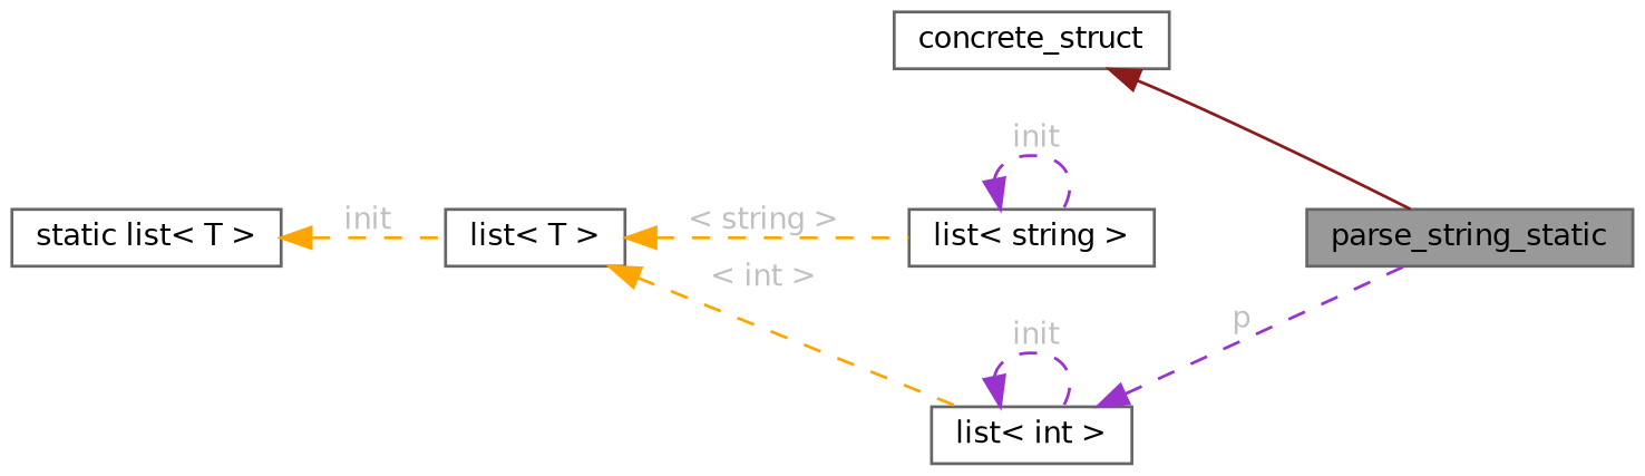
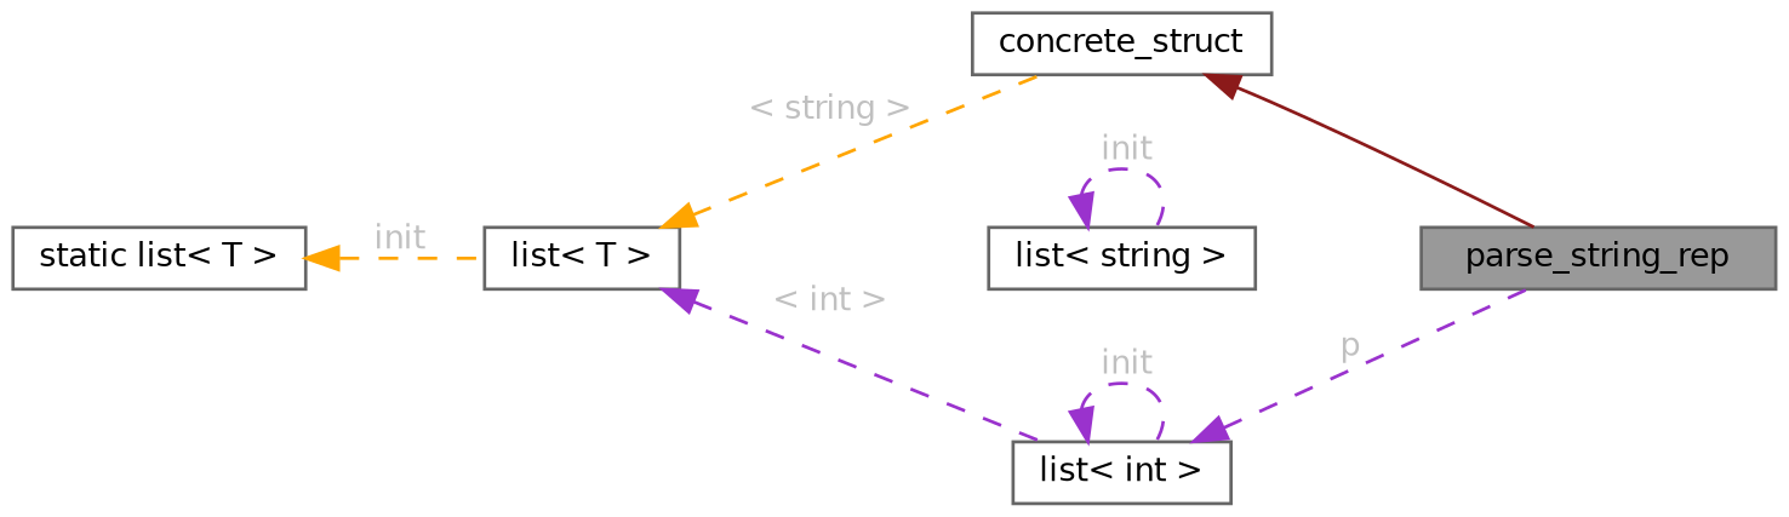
  digraph {
    rankdir=LR
    node [color=gray40 fillcolor=white fontname=Helvetica fontsize=10 shape=box style=filled]
    edge [color=darkorchid3 dir=back fontname=Helvetica fontsize=10 labelfontname=Helvetica labelfontsize=10 style=dashed fontcolor=grey]
-   n1 [fillcolor=grey60 fontcolor=black height=0.2 label=parse_string_static width=0.4]
+   n1 [fillcolor=grey60 fontcolor=black height=0.2 label=parse_string_rep width=0.4]
    n2 [height=0.2 label=concrete_struct width=0.4]
    n3 [height=0.2 label="list\< string \>" width=0.4]
    n4 [height=0.2 label="list\< T \>" width=0.4]
    n5 [height=0.2 label="list\< int \>" width=0.4]
    n6 [height=0.2 label="static list\< T \>" width=0.4]
    n2 -> n1 [color=firebrick4 style=solid fontcolor=""]
    n3 -> n3 [label=" init"]
-   n4 -> n3 [color=orange label=" \< string \>"]
-   n4 -> n5 [color=orange label=" \< int \>"]
+   n4 -> n2 [color=orange label=" \< string \>"]
+   n4 -> n5 [label=" \< int \>"]
    n5 -> n1 [label=" p"]
    n5 -> n5 [label=" init"]
    n6 -> n4 [color=orange label=" init"]
  }
